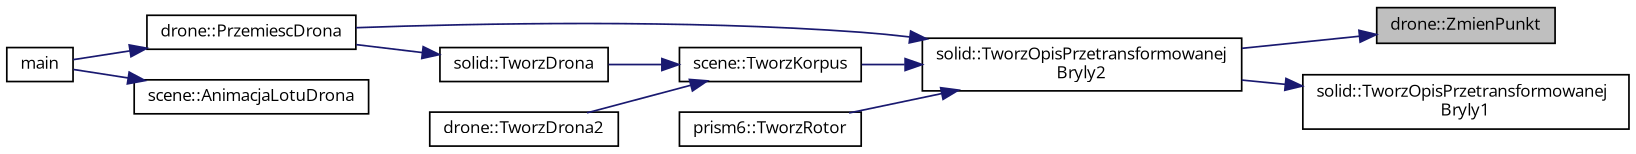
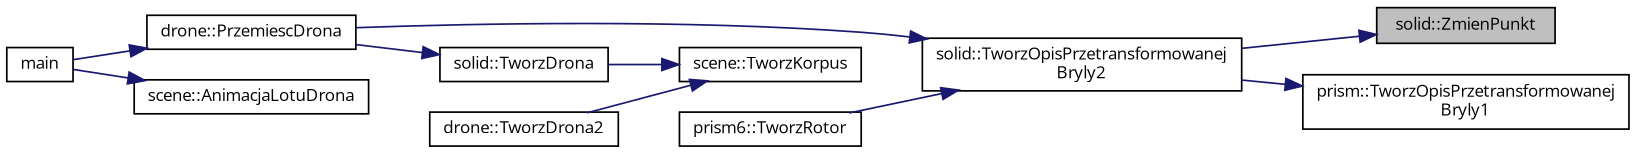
  digraph {
    fontname="Open Sans"
    rankdir=RL
    node [color=black fillcolor=white fontname="Open Sans" fontsize=10 shape=record style=filled]
    edge [color=midnightblue dir=back fontname="Open Sans" fontsize=10 labelfontname=Helvetica labelfontsize=10 style=solid]
-   n1 [fillcolor=grey75 fontcolor=black height=0.2 label="drone::ZmienPunkt" width=0.4]
+   n1 [fillcolor=grey75 fontcolor=black height=0.2 label="solid::ZmienPunkt" width=0.4]
    n2 [height=0.2 label="solid::TworzOpisPrzetransformowanej\lBryly2" width=0.4]
-   n3 [height=0.2 label="solid::TworzOpisPrzetransformowanej\lBryly1" width=0.4]
+   n3 [height=0.2 label="prism::TworzOpisPrzetransformowanej\lBryly1" width=0.4]
    n4 [height=0.2 label="drone::PrzemiescDrona" width=0.4]
    n5 [height=0.2 label="scene::TworzKorpus" width=0.4]
    n6 [height=0.2 label="prism6::TworzRotor" width=0.4]
    n7 [height=0.2 label=main width=0.4]
    n8 [height=0.2 label="solid::TworzDrona" width=0.4]
    n9 [height=0.2 label="drone::TworzDrona2" width=0.4]
    n10 [height=0.2 label="scene::AnimacjaLotuDrona" width=0.4]
    n1 -> n2
    n2 -> n4
-   n2 -> n5
    n2 -> n6
    n3 -> n2
    n4 -> n7
    n5 -> n8
    n5 -> n9
    n8 -> n4
    n10 -> n7
  }
